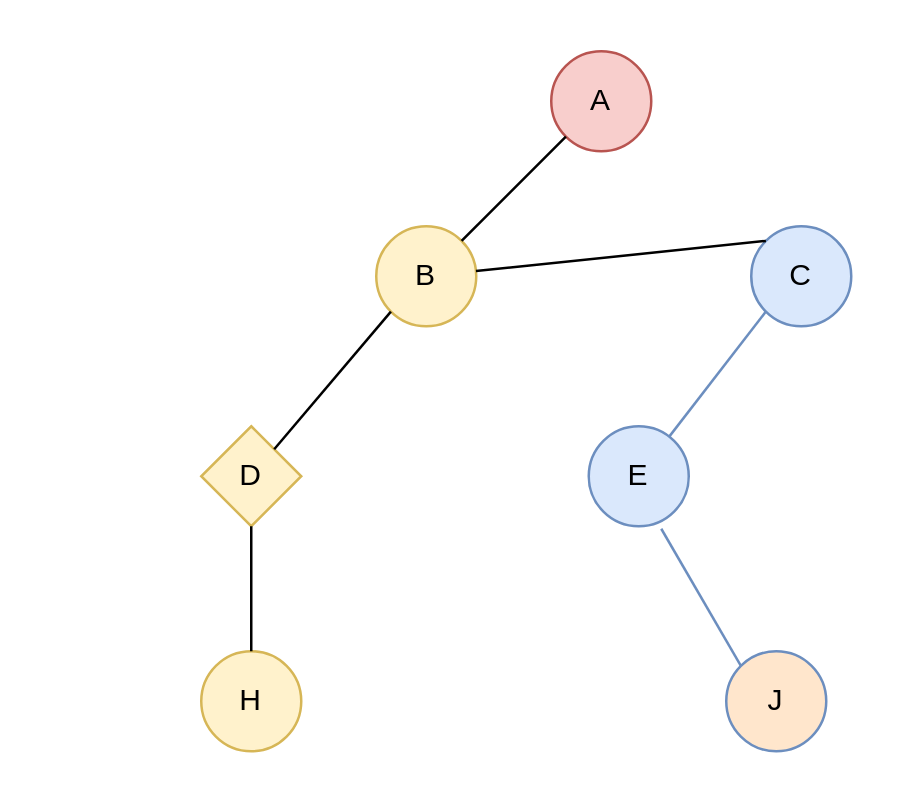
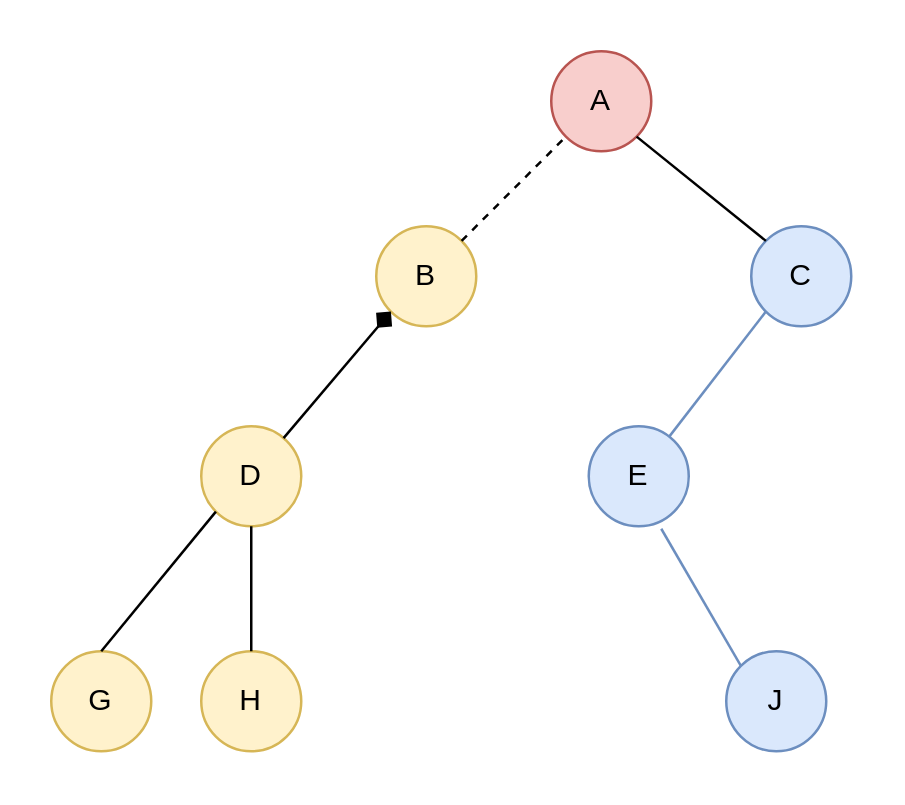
  <mxCell id="0" />
  <mxCell id="1" parent="0" />
  <mxCell id="2" value="A" style="ellipse;whiteSpace=wrap;html=1;aspect=fixed;fillColor=#f8cecc;strokeColor=#b85450;" vertex="1" parent="1"><mxGeometry x="220" y="20" width="40" height="40" as="geometry" /></mxCell>
  <mxCell id="3" value="B" style="ellipse;whiteSpace=wrap;html=1;aspect=fixed;fillColor=#fff2cc;strokeColor=#d6b656;" vertex="1" parent="1"><mxGeometry x="150" y="90" width="40" height="40" as="geometry" /></mxCell>
  <mxCell id="4" value="C" style="ellipse;whiteSpace=wrap;html=1;aspect=fixed;fillColor=#dae8fc;strokeColor=#6c8ebf;" vertex="1" parent="1"><mxGeometry x="300" y="90" width="40" height="40" as="geometry" /></mxCell>
- <mxCell id="5" value="D" style="rhombus;whiteSpace=wrap;html=1;aspect=fixed;fillColor=#fff2cc;strokeColor=#d6b656;" vertex="1" parent="1"><mxGeometry x="80" y="170" width="40" height="40" as="geometry" /></mxCell>
+ <mxCell id="5" value="D" style="ellipse;whiteSpace=wrap;html=1;aspect=fixed;fillColor=#fff2cc;strokeColor=#d6b656;" vertex="1" parent="1"><mxGeometry x="80" y="170" width="40" height="40" as="geometry" /></mxCell>
  <mxCell id="6" value="E" style="ellipse;whiteSpace=wrap;html=1;aspect=fixed;fillColor=#dae8fc;strokeColor=#6c8ebf;" vertex="1" parent="1"><mxGeometry x="235" y="170" width="40" height="40" as="geometry" /></mxCell>
+ <mxCell id="7" value="G" style="ellipse;whiteSpace=wrap;html=1;aspect=fixed;fillColor=#fff2cc;strokeColor=#d6b656;" vertex="1" parent="1"><mxGeometry x="20" y="260" width="40" height="40" as="geometry" /></mxCell>
  <mxCell id="8" value="H" style="ellipse;whiteSpace=wrap;html=1;aspect=fixed;fillColor=#fff2cc;strokeColor=#d6b656;" vertex="1" parent="1"><mxGeometry x="80" y="260" width="40" height="40" as="geometry" /></mxCell>
- <mxCell id="9" value="J" style="ellipse;whiteSpace=wrap;html=1;aspect=fixed;fillColor=#ffe6cc;strokeColor=#6c8ebf;" vertex="1" parent="1"><mxGeometry x="290" y="260" width="40" height="40" as="geometry" /></mxCell>
- <mxCell id="10" value="" style="endArrow=none;html=1;entryX=0;entryY=1;entryDx=0;entryDy=0;exitX=1;exitY=0;exitDx=0;exitDy=0;" edge="1" parent="1" source="3" target="2"><mxGeometry width="50" height="50" relative="1" as="geometry"><mxPoint x="190" y="90" as="sourcePoint" /><mxPoint x="230" y="50" as="targetPoint" /></mxGeometry></mxCell>
- <mxCell id="11" value="" style="endArrow=none;html=1;entryX=0;entryY=1;entryDx=0;entryDy=0;" edge="1" parent="1" source="5" target="3"><mxGeometry width="50" height="50" relative="1" as="geometry"><mxPoint x="108" y="170" as="sourcePoint" /><mxPoint x="150" y="128" as="targetPoint" /></mxGeometry></mxCell>
+ <mxCell id="9" value="J" style="ellipse;whiteSpace=wrap;html=1;aspect=fixed;fillColor=#dae8fc;strokeColor=#6c8ebf;" vertex="1" parent="1"><mxGeometry x="290" y="260" width="40" height="40" as="geometry" /></mxCell>
+ <mxCell id="10" value="" style="endArrow=none;html=1;entryX=0;entryY=1;entryDx=0;entryDy=0;exitX=1;exitY=0;exitDx=0;exitDy=0;dashed=1;" edge="1" parent="1" source="3" target="2"><mxGeometry width="50" height="50" relative="1" as="geometry"><mxPoint x="190" y="90" as="sourcePoint" /><mxPoint x="230" y="50" as="targetPoint" /></mxGeometry></mxCell>
+ <mxCell id="11" value="" style="endArrow=diamond;html=1;entryX=0;entryY=1;entryDx=0;entryDy=0;" edge="1" parent="1" source="5" target="3"><mxGeometry width="50" height="50" relative="1" as="geometry"><mxPoint x="108" y="170" as="sourcePoint" /><mxPoint x="150" y="128" as="targetPoint" /></mxGeometry></mxCell>
+ <mxCell id="12" value="" style="endArrow=none;html=1;entryX=0;entryY=1;entryDx=0;entryDy=0;exitX=0.5;exitY=0;exitDx=0;exitDy=0;" edge="1" parent="1" source="7" target="5"><mxGeometry width="50" height="50" relative="1" as="geometry"><mxPoint x="40" y="252" as="sourcePoint" /><mxPoint x="82" y="210" as="targetPoint" /></mxGeometry></mxCell>
  <mxCell id="13" value="" style="endArrow=none;html=1;entryX=0.5;entryY=1;entryDx=0;entryDy=0;" edge="1" parent="1" target="5"><mxGeometry width="50" height="50" relative="1" as="geometry"><mxPoint x="100" y="260" as="sourcePoint" /><mxPoint x="122" y="218" as="targetPoint" /></mxGeometry></mxCell>
- <mxCell id="14" value="" style="endArrow=none;html=1;exitX=0;exitY=0;exitDx=0;exitDy=0;" edge="1" parent="1" source="4" target="3"><mxGeometry width="50" height="50" relative="1" as="geometry"><mxPoint x="260" y="102" as="sourcePoint" /><mxPoint x="302" y="60" as="targetPoint" /></mxGeometry></mxCell>
+ <mxCell id="14" value="" style="endArrow=none;html=1;entryX=1;entryY=1;entryDx=0;entryDy=0;exitX=0;exitY=0;exitDx=0;exitDy=0;" edge="1" parent="1" source="4" target="2"><mxGeometry width="50" height="50" relative="1" as="geometry"><mxPoint x="260" y="102" as="sourcePoint" /><mxPoint x="302" y="60" as="targetPoint" /></mxGeometry></mxCell>
  <mxCell id="15" value="" style="endArrow=none;html=1;entryX=0;entryY=1;entryDx=0;entryDy=0;fillColor=#dae8fc;strokeColor=#6c8ebf;" edge="1" parent="1" source="6" target="4"><mxGeometry width="50" height="50" relative="1" as="geometry"><mxPoint x="244" y="156" as="sourcePoint" /><mxPoint x="286" y="114" as="targetPoint" /></mxGeometry></mxCell>
  <mxCell id="16" value="" style="endArrow=none;html=1;entryX=0.725;entryY=1.025;entryDx=0;entryDy=0;exitX=0;exitY=0;exitDx=0;exitDy=0;entryPerimeter=0;fillColor=#dae8fc;strokeColor=#6c8ebf;" edge="1" parent="1" source="9" target="6"><mxGeometry width="50" height="50" relative="1" as="geometry"><mxPoint x="264" y="260" as="sourcePoint" /><mxPoint x="306" y="218" as="targetPoint" /></mxGeometry></mxCell>
